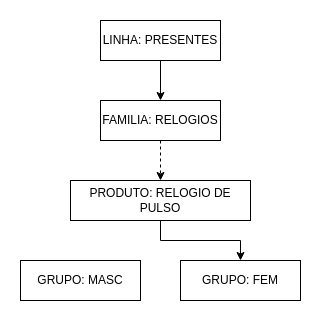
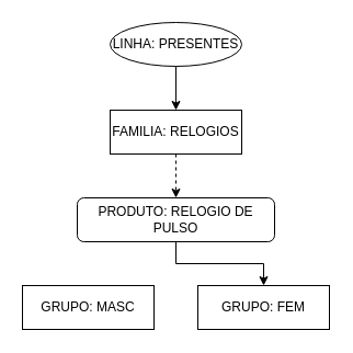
  <mxCell id="0" />
  <mxCell id="1" parent="0" />
  <mxCell id="2" style="edgeStyle=orthogonalEdgeStyle;rounded=0;orthogonalLoop=1;jettySize=auto;html=1;entryX=0.5;entryY=0;entryDx=0;entryDy=0;" edge="1" parent="1" source="3" target="5"><mxGeometry relative="1" as="geometry" /></mxCell>
- <mxCell id="3" value="LINHA: PRESENTES" style="rounded=0;whiteSpace=wrap;html=1;" vertex="1" parent="1"><mxGeometry x="100" y="20" width="120" height="40" as="geometry" /></mxCell>
+ <mxCell id="3" value="LINHA: PRESENTES" style="ellipse;whiteSpace=wrap;html=1;" vertex="1" parent="1"><mxGeometry x="100" y="20" width="120" height="40" as="geometry" /></mxCell>
  <mxCell id="4" style="edgeStyle=orthogonalEdgeStyle;rounded=0;orthogonalLoop=1;jettySize=auto;html=1;dashed=1;" edge="1" parent="1" source="5" target="7"><mxGeometry relative="1" as="geometry" /></mxCell>
  <mxCell id="5" value="FAMILIA: RELOGIOS" style="rounded=0;whiteSpace=wrap;html=1;" vertex="1" parent="1"><mxGeometry x="100" y="100" width="120" height="40" as="geometry" /></mxCell>
  <mxCell id="6" style="edgeStyle=orthogonalEdgeStyle;rounded=0;orthogonalLoop=1;jettySize=auto;html=1;" edge="1" parent="1" source="7" target="9"><mxGeometry relative="1" as="geometry" /></mxCell>
- <mxCell id="7" value="PRODUTO: RELOGIO DE PULSO" style="rounded=0;whiteSpace=wrap;html=1;" vertex="1" parent="1"><mxGeometry x="70" y="180" width="180" height="40" as="geometry" /></mxCell>
+ <mxCell id="7" value="PRODUTO: RELOGIO DE PULSO" style="whiteSpace=wrap;html=1;rounded=1;" vertex="1" parent="1"><mxGeometry x="70" y="180" width="180" height="40" as="geometry" /></mxCell>
  <mxCell id="8" value="GRUPO: MASC" style="rounded=0;whiteSpace=wrap;html=1;" vertex="1" parent="1"><mxGeometry x="20" y="260" width="120" height="40" as="geometry" /></mxCell>
  <mxCell id="9" value="GRUPO: FEM" style="rounded=0;whiteSpace=wrap;html=1;" vertex="1" parent="1"><mxGeometry x="180" y="260" width="120" height="40" as="geometry" /></mxCell>
